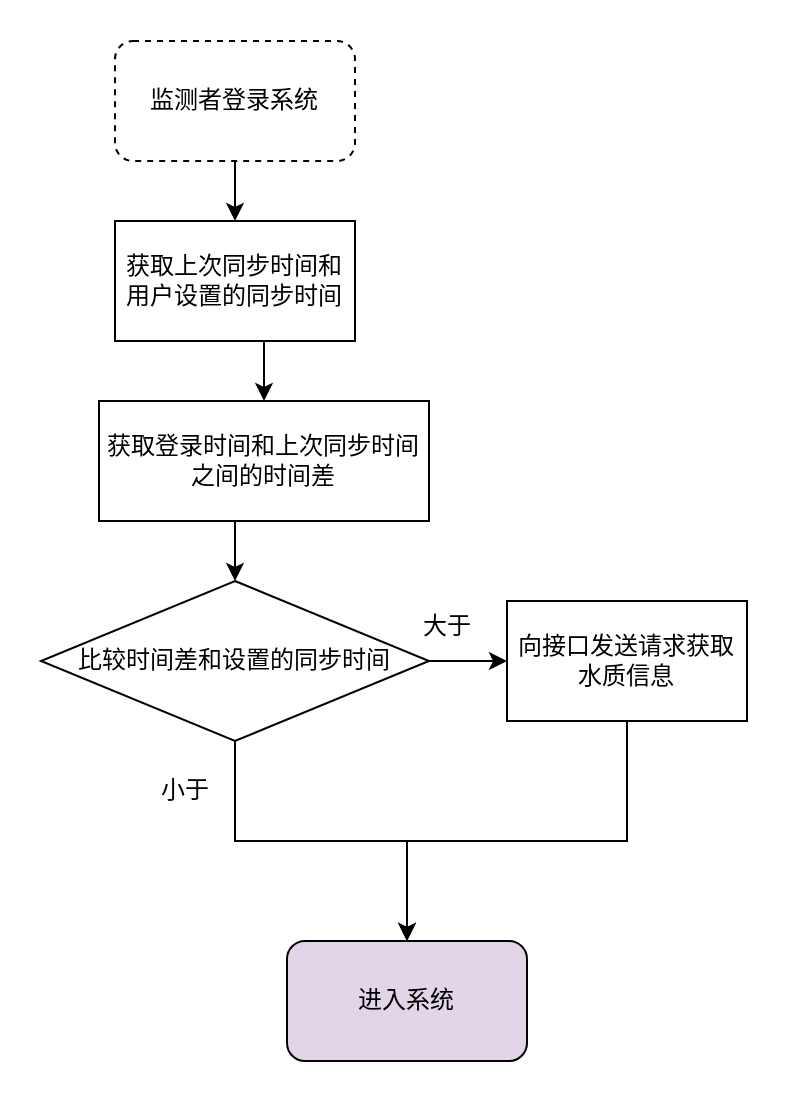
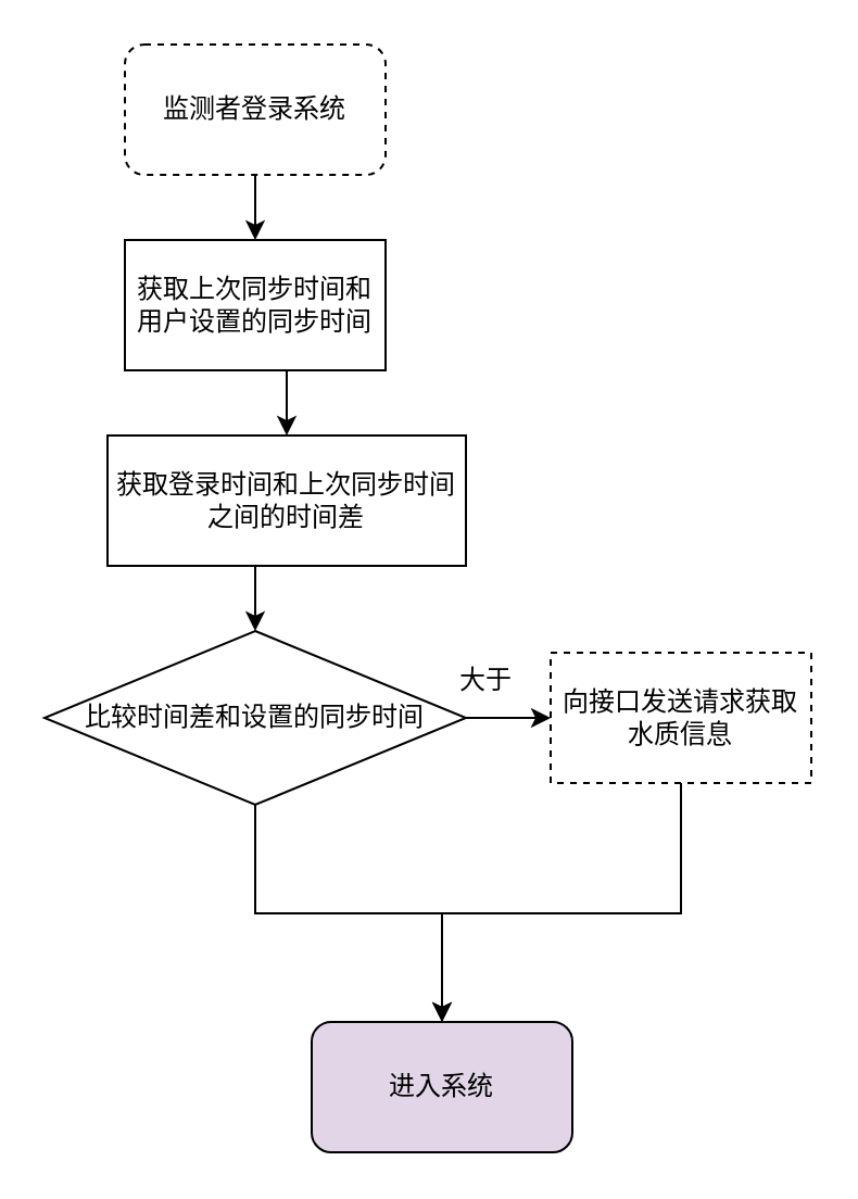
  <mxCell id="0" />
  <mxCell id="1" parent="0" />
  <mxCell id="2" style="edgeStyle=orthogonalEdgeStyle;rounded=0;orthogonalLoop=1;jettySize=auto;html=1;exitX=0.5;exitY=1;exitDx=0;exitDy=0;" edge="1" parent="1" source="3" target="5"><mxGeometry relative="1" as="geometry" /></mxCell>
  <mxCell id="3" value="监测者登录系统" style="rounded=1;whiteSpace=wrap;html=1;dashed=1;" vertex="1" parent="1"><mxGeometry x="57" y="20" width="120" height="60" as="geometry" /></mxCell>
  <mxCell id="4" style="edgeStyle=orthogonalEdgeStyle;rounded=0;orthogonalLoop=1;jettySize=auto;html=1;exitX=0.5;exitY=1;exitDx=0;exitDy=0;entryX=0.5;entryY=0;entryDx=0;entryDy=0;" edge="1" parent="1" source="5" target="7"><mxGeometry relative="1" as="geometry" /></mxCell>
  <mxCell id="5" value="获取上次同步时间和用户设置的同步时间" style="rounded=0;whiteSpace=wrap;html=1;" vertex="1" parent="1"><mxGeometry x="57" y="110" width="120" height="60" as="geometry" /></mxCell>
  <mxCell id="6" style="edgeStyle=orthogonalEdgeStyle;rounded=0;orthogonalLoop=1;jettySize=auto;html=1;exitX=0.5;exitY=1;exitDx=0;exitDy=0;entryX=0.5;entryY=0;entryDx=0;entryDy=0;" edge="1" parent="1" source="7" target="10"><mxGeometry relative="1" as="geometry" /></mxCell>
  <mxCell id="7" value="获取登录时间和上次同步时间之间的时间差" style="rounded=0;whiteSpace=wrap;html=1;" vertex="1" parent="1"><mxGeometry x="49" y="200" width="165" height="60" as="geometry" /></mxCell>
  <mxCell id="8" style="edgeStyle=orthogonalEdgeStyle;rounded=0;orthogonalLoop=1;jettySize=auto;html=1;exitX=0.5;exitY=1;exitDx=0;exitDy=0;entryX=0.5;entryY=0;entryDx=0;entryDy=0;" edge="1" parent="1" source="10" target="11"><mxGeometry relative="1" as="geometry"><mxPoint x="117" y="420" as="targetPoint" /></mxGeometry></mxCell>
  <mxCell id="9" style="edgeStyle=orthogonalEdgeStyle;rounded=0;orthogonalLoop=1;jettySize=auto;html=1;exitX=1;exitY=0.5;exitDx=0;exitDy=0;" edge="1" parent="1" source="10" target="14"><mxGeometry relative="1" as="geometry" /></mxCell>
  <mxCell id="10" value="比较时间差和设置的同步时间" style="rhombus;whiteSpace=wrap;html=1;" vertex="1" parent="1"><mxGeometry x="20" y="290" width="194" height="80" as="geometry" /></mxCell>
  <mxCell id="11" value="进入系统" style="rounded=1;whiteSpace=wrap;html=1;fillColor=#e1d5e7;" vertex="1" parent="1"><mxGeometry x="143" y="470" width="120" height="60" as="geometry" /></mxCell>
- <mxCell id="12" value="小于" style="text;html=1;align=center;verticalAlign=middle;resizable=0;points=[];autosize=1;strokeColor=none;fillColor=none;" vertex="1" parent="1"><mxGeometry x="67" y="380" width="50" height="30" as="geometry" /></mxCell>
  <mxCell id="13" style="edgeStyle=orthogonalEdgeStyle;rounded=0;orthogonalLoop=1;jettySize=auto;html=1;entryX=0.5;entryY=0;entryDx=0;entryDy=0;" edge="1" parent="1" source="14" target="11"><mxGeometry relative="1" as="geometry"><mxPoint x="313" y="450" as="targetPoint" /><Array as="points"><mxPoint x="313" y="420" /><mxPoint x="203" y="420" /></Array></mxGeometry></mxCell>
- <mxCell id="14" value="向接口发送请求获取水质信息" style="rounded=0;whiteSpace=wrap;html=1;" vertex="1" parent="1"><mxGeometry x="253" y="300" width="120" height="60" as="geometry" /></mxCell>
+ <mxCell id="14" value="向接口发送请求获取水质信息" style="rounded=0;whiteSpace=wrap;html=1;dashed=1;" vertex="1" parent="1"><mxGeometry x="253" y="300" width="120" height="60" as="geometry" /></mxCell>
  <mxCell id="15" value="大于" style="text;html=1;align=center;verticalAlign=middle;resizable=0;points=[];autosize=1;strokeColor=none;fillColor=none;" vertex="1" parent="1"><mxGeometry x="198" y="298" width="50" height="30" as="geometry" /></mxCell>
